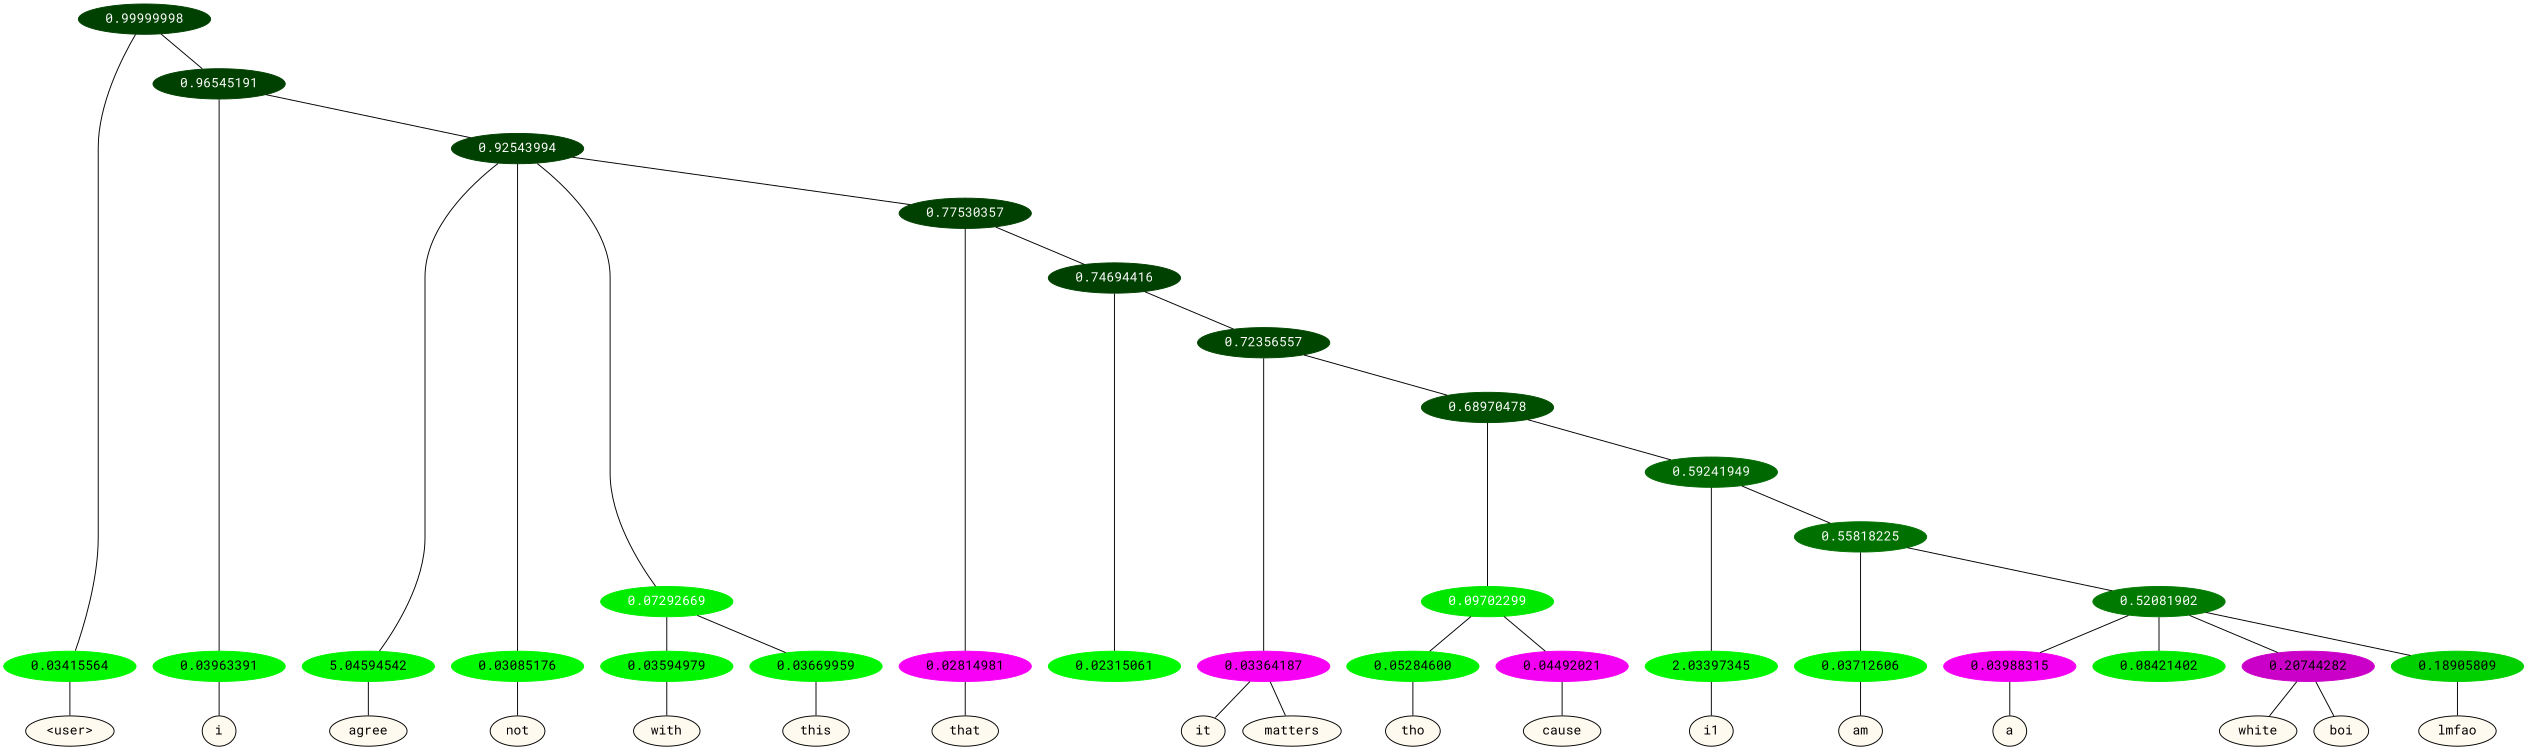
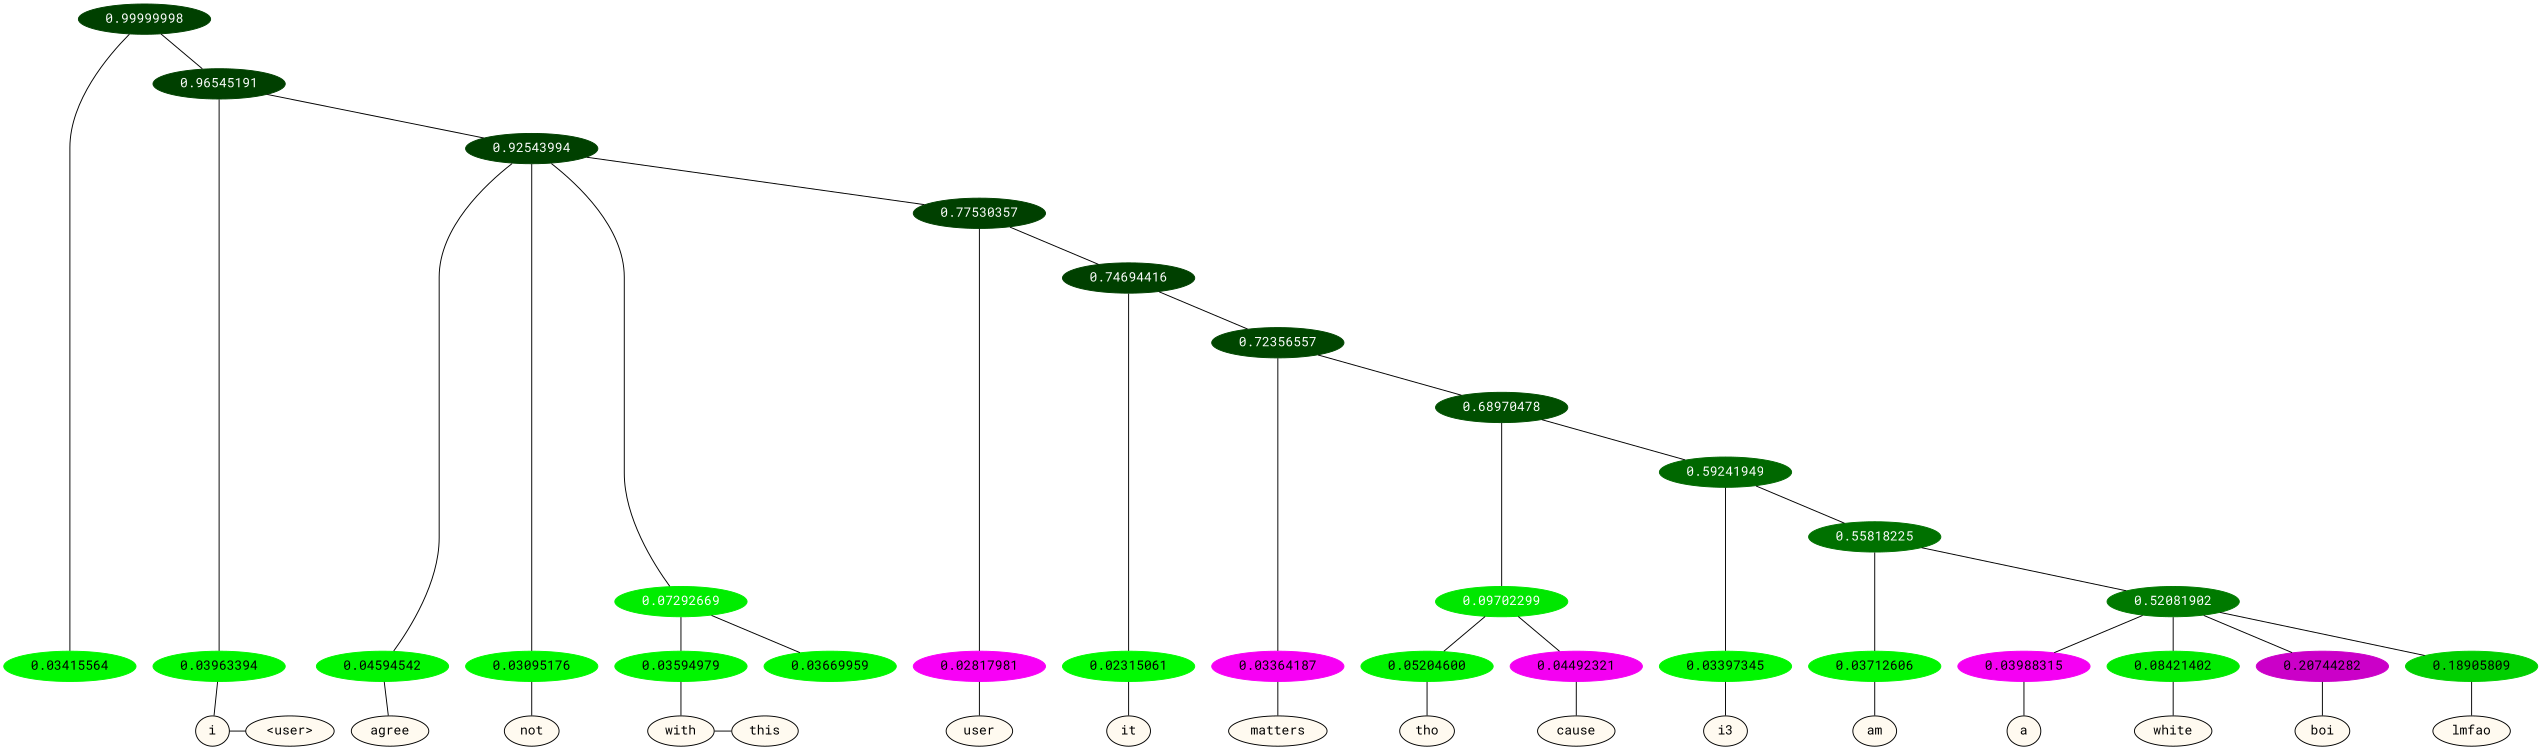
  graph {
    fontname="Roboto Mono"
    node [color=black fontname="Roboto Mono" format=png nodesep=0.001 ordering=out overlap_scaling=0.01 ranksep=0.001 style=filled]
    edge [fontname="Roboto Mono"]
    n1 [fillcolor=floralwhite height=0.15 label="\<user\>" style="filled,solid" width=0.15]
    n2 [fillcolor=floralwhite height=0.15 label=i style="filled,solid" width=0.15]
    n3 [fillcolor=floralwhite height=0.15 label=agree style="filled,solid" width=0.15]
    n4 [fillcolor=floralwhite height=0.15 label=with style="filled,solid" width=0.15]
    n5 [fillcolor=floralwhite height=0.15 label=this style="filled,solid" width=0.15]
    n6 [fillcolor=floralwhite height=0.15 label=not style="filled,solid" width=0.15]
-   n7 [fillcolor=floralwhite height=0.15 label=that style="filled,solid" width=0.15]
+   n7 [fillcolor=floralwhite height=0.15 label=user style="filled,solid" width=0.15]
    n8 [fillcolor=floralwhite height=0.15 label=it style="filled,solid" width=0.15]
    n9 [fillcolor=floralwhite height=0.15 label=matters style="filled,solid" width=0.15]
    n10 [fillcolor=floralwhite height=0.15 label=tho style="filled,solid" width=0.15]
    n11 [fillcolor=floralwhite height=0.15 label=cause style="filled,solid" width=0.15]
-   n12 [fillcolor=floralwhite height=0.15 label=i1 style="filled,solid" width=0.15]
+   n12 [fillcolor=floralwhite height=0.15 label=i3 style="filled,solid" width=0.15]
    n13 [fillcolor=floralwhite height=0.15 label=am style="filled,solid" width=0.15]
    n14 [fillcolor=floralwhite height=0.15 label=a style="filled,solid" width=0.15]
    n15 [fillcolor=floralwhite height=0.15 label=white style="filled,solid" width=0.15]
    n16 [fillcolor=floralwhite height=0.15 label=boi style="filled,solid" width=0.15]
    n17 [fillcolor=floralwhite height=0.15 label=lmfao style="filled,solid" width=0.15]
    n18 [color="0.334 1.000 0.966" fontcolor=black height=0.15 label=0.03415564 width=0.15]
-   n19 [color="0.334 1.000 0.960" fontcolor=black height=0.15 label=0.03963391 width=0.15]
-   n20 [color="0.334 1.000 0.954" fontcolor=black height=0.15 label=5.04594542 width=0.15]
+   n19 [color="0.334 1.000 0.960" fontcolor=black height=0.15 label=0.03963394 width=0.15]
+   n20 [color="0.334 1.000 0.954" fontcolor=black height=0.15 label=0.04594542 width=0.15]
    n21 [color="0.334 1.000 0.964" fontcolor=black height=0.15 label=0.03594979 width=0.15]
    n22 [color="0.334 1.000 0.963" fontcolor=black height=0.15 label=0.03669959 width=0.15]
-   n23 [color="0.334 1.000 0.969" fontcolor=black height=0.15 label=0.03085176 width=0.15]
-   n24 [color="0.835 1.000 0.972" fontcolor=black height=0.15 label=0.02814981 width=0.15]
+   n23 [color="0.334 1.000 0.969" fontcolor=black height=0.15 label=0.03095176 width=0.15]
+   n24 [color="0.835 1.000 0.972" fontcolor=black height=0.15 label=0.02817981 width=0.15]
    n25 [color="0.334 1.000 0.977" fontcolor=black height=0.15 label=0.02315061 width=0.15]
    n26 [color="0.835 1.000 0.966" fontcolor=black height=0.15 label=0.03364187 width=0.15]
-   n27 [color="0.334 1.000 0.948" fontcolor=black height=0.15 label=0.05284600 width=0.15]
-   n28 [color="0.835 1.000 0.955" fontcolor=black height=0.15 label=0.04492021 width=0.15]
-   n29 [color="0.334 1.000 0.966" fontcolor=black height=0.15 label=2.03397345 width=0.15]
+   n27 [color="0.334 1.000 0.948" fontcolor=black height=0.15 label=0.05204600 width=0.15]
+   n28 [color="0.835 1.000 0.955" fontcolor=black height=0.15 label=0.04492321 width=0.15]
+   n29 [color="0.334 1.000 0.966" fontcolor=black height=0.15 label=0.03397345 width=0.15]
    n30 [color="0.334 1.000 0.963" fontcolor=black height=0.15 label=0.03712606 width=0.15]
    n31 [color="0.835 1.000 0.960" fontcolor=black height=0.15 label=0.03988315 width=0.15]
    n32 [color="0.334 1.000 0.916" fontcolor=black height=0.15 label=0.08421402 width=0.15]
    n33 [color="0.835 1.000 0.793" fontcolor=black height=0.15 label=0.20744282 width=0.15]
    n34 [color="0.334 1.000 0.811" fontcolor=black height=0.15 label=0.18905809 width=0.15]
    n35 [color="0.334 1.000 0.250" fontcolor=grey99 height=0.15 label=0.99999998 width=0.15]
    n36 [color="0.334 1.000 0.250" fontcolor=grey99 height=0.15 label=0.96545191 width=0.15]
    n37 [color="0.334 1.000 0.250" fontcolor=grey99 height=0.15 label=0.92543994 width=0.15]
    n38 [color="0.334 1.000 0.927" fontcolor=grey99 height=0.15 label=0.07292669 width=0.15]
    n39 [color="0.334 1.000 0.250" fontcolor=grey99 height=0.15 label=0.77530357 width=0.15]
    n40 [color="0.334 1.000 0.253" fontcolor=grey99 height=0.15 label=0.74694416 width=0.15]
    n41 [color="0.334 1.000 0.276" fontcolor=grey99 height=0.15 label=0.72356557 width=0.15]
    n42 [color="0.334 1.000 0.310" fontcolor=grey99 height=0.15 label=0.68970478 width=0.15]
    n43 [color="0.334 1.000 0.903" fontcolor=grey99 height=0.15 label=0.09702299 width=0.15]
    n44 [color="0.334 1.000 0.408" fontcolor=grey99 height=0.15 label=0.59241949 width=0.15]
    n45 [color="0.334 1.000 0.442" fontcolor=grey99 height=0.15 label=0.55818225 width=0.15]
    n46 [color="0.334 1.000 0.479" fontcolor=grey99 height=0.15 label=0.52081902 width=0.15]
    subgraph sub_1 {
      rank=same
      n1
      n2
      n3
      n4
      n5
      n6
      n7
      n8
      n9
      n10
      n11
      n12
      n13
      n14
      n15
      n16
      n17
    }
    subgraph sub_2 {
      rank=same
      n18
      n19
      n20
      n21
      n22
      n23
      n24
      n25
      n26
      n27
      n28
      n29
      n30
      n31
      n32
      n33
      n34
    }
-   n18 -- n1
+   n2 -- n1
    n19 -- n2
    n20 -- n3
    n21 -- n4
-   n22 -- n5
+   n4 -- n5
    n23 -- n6
    n24 -- n7
-   n26 -- n8
+   n25 -- n8
    n26 -- n9
    n27 -- n10
    n28 -- n11
    n29 -- n12
    n30 -- n13
    n31 -- n14
-   n33 -- n15
+   n32 -- n15
    n33 -- n16
    n34 -- n17
    n35 -- n18
    n35 -- n36
    n36 -- n19
    n36 -- n37
    n37 -- n20
    n37 -- n23
    n37 -- n38
    n37 -- n39
    n38 -- n21
    n38 -- n22
    n39 -- n24
    n39 -- n40
    n40 -- n25
    n40 -- n41
    n41 -- n26
    n41 -- n42
    n42 -- n43
    n42 -- n44
    n43 -- n27
    n43 -- n28
    n44 -- n29
    n44 -- n45
    n45 -- n30
    n45 -- n46
    n46 -- n31
    n46 -- n32
    n46 -- n33
    n46 -- n34
  }
